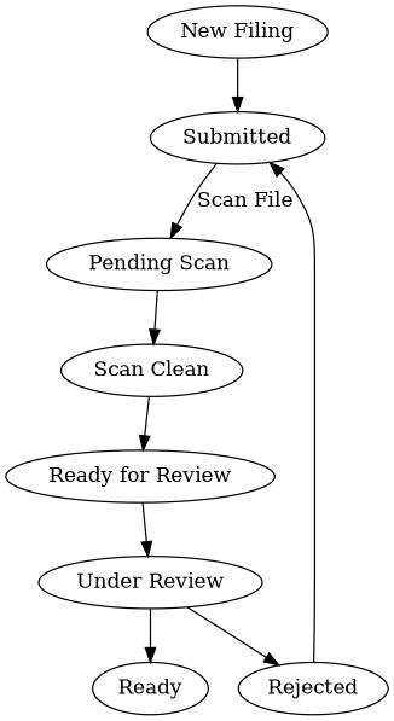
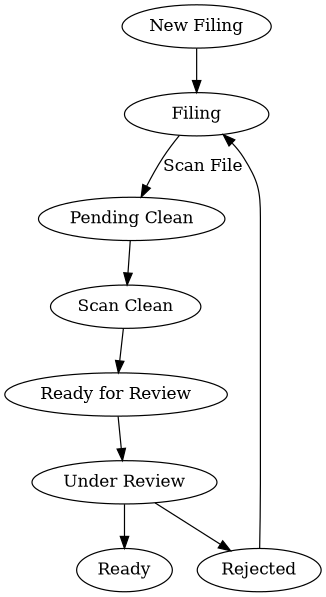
  digraph {
    "New Filing"
-   Submitted
-   "Pending Scan"
+   Submitted [label=Filing]
+   "Pending Scan" [label="Pending Clean"]
    "Scan Clean"
    Rejected
    "Ready for Review"
    "Under Review"
    n8 [label=Ready]
    "New Filing" -> Submitted
    Submitted -> "Pending Scan" [label="Scan File"]
    "Pending Scan" -> "Scan Clean"
    "Scan Clean" -> "Ready for Review"
    Rejected -> Submitted
    "Ready for Review" -> "Under Review"
    "Under Review" -> Rejected
    "Under Review" -> n8
  }
